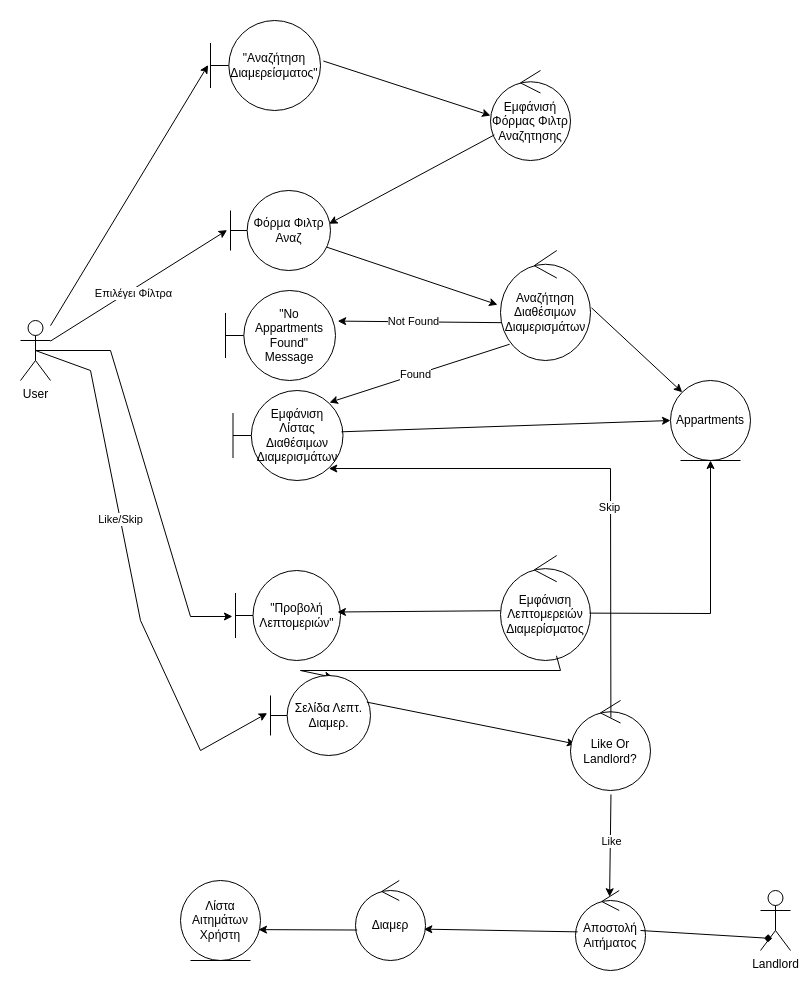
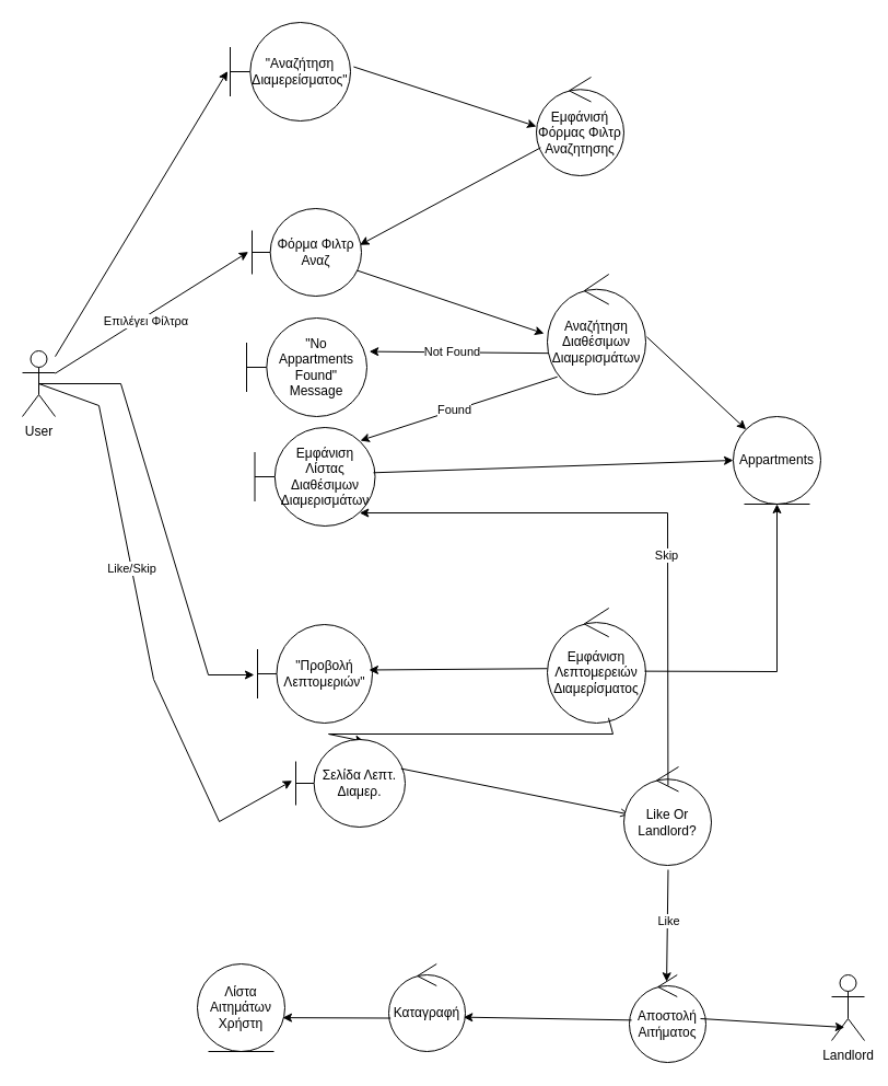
  <mxCell id="0" />
  <mxCell id="1" parent="0" />
  <mxCell id="2" value="User&lt;div&gt;&lt;br&gt;&lt;/div&gt;" style="shape=umlActor;verticalLabelPosition=bottom;verticalAlign=top;html=1;outlineConnect=0;" parent="1" vertex="1"><mxGeometry x="20" y="320" width="30" height="60" as="geometry" /></mxCell>
  <mxCell id="3" value="&quot;Aναζήτηση Διαμερείσματος&quot;" style="shape=umlBoundary;whiteSpace=wrap;html=1;" parent="1" vertex="1"><mxGeometry x="210" y="20" width="110" height="90" as="geometry" /></mxCell>
  <mxCell id="4" value="" style="endArrow=classic;html=1;rounded=0;entryX=-0.022;entryY=0.495;entryDx=0;entryDy=0;entryPerimeter=0;" parent="1" source="2" target="3" edge="1"><mxGeometry width="50" height="50" relative="1" as="geometry"><mxPoint x="150" y="170" as="sourcePoint" /><mxPoint x="200" y="120" as="targetPoint" /></mxGeometry></mxCell>
  <mxCell id="5" value="" style="endArrow=classic;html=1;rounded=0;exitX=1.026;exitY=0.45;exitDx=0;exitDy=0;exitPerimeter=0;entryX=0;entryY=0.5;entryDx=0;entryDy=0;entryPerimeter=0;" parent="1" source="3" target="6" edge="1"><mxGeometry width="50" height="50" relative="1" as="geometry"><mxPoint x="440" y="90" as="sourcePoint" /><mxPoint x="460" y="70" as="targetPoint" /></mxGeometry></mxCell>
  <mxCell id="6" value="Εμφάνισή Φόρμας Φιλτρ&lt;div&gt;Αναζητησης&lt;/div&gt;" style="ellipse;shape=umlControl;whiteSpace=wrap;html=1;" parent="1" vertex="1"><mxGeometry x="490" y="70" width="80" height="90" as="geometry" /></mxCell>
  <mxCell id="7" value="" style="endArrow=classic;html=1;rounded=0;entryX=0.986;entryY=0.415;entryDx=0;entryDy=0;entryPerimeter=0;" parent="1" source="6" target="8" edge="1"><mxGeometry width="50" height="50" relative="1" as="geometry"><mxPoint x="330" y="260" as="sourcePoint" /><mxPoint x="380" y="210" as="targetPoint" /></mxGeometry></mxCell>
  <mxCell id="8" value="Φόρμα Φιλτρ Αναζ" style="shape=umlBoundary;whiteSpace=wrap;html=1;" parent="1" vertex="1"><mxGeometry x="230" y="190" width="100" height="80" as="geometry" /></mxCell>
  <mxCell id="9" value="" style="endArrow=classic;html=1;rounded=0;entryX=-0.034;entryY=0.495;entryDx=0;entryDy=0;entryPerimeter=0;" parent="1" source="2" target="8" edge="1"><mxGeometry width="50" height="50" relative="1" as="geometry"><mxPoint x="140" y="250" as="sourcePoint" /><mxPoint x="190" y="200" as="targetPoint" /></mxGeometry></mxCell>
  <mxCell id="10" value="Επιλέγει Φίλτρα" style="edgeLabel;html=1;align=center;verticalAlign=middle;resizable=0;points=[];" vertex="1" connectable="0" parent="9"><mxGeometry x="-0.087" y="-3" relative="1" as="geometry"><mxPoint as="offset" /></mxGeometry></mxCell>
  <mxCell id="11" value="Eμφάνιση Λίστας Διαθέσιμων Διαμερισμάτων" style="shape=umlBoundary;whiteSpace=wrap;html=1;" vertex="1" parent="1"><mxGeometry x="232.5" y="390" width="110" height="90" as="geometry" /></mxCell>
  <mxCell id="12" value="Αναζήτηση Διαθέσιμων Διαμερισμάτων" style="ellipse;shape=umlControl;whiteSpace=wrap;html=1;" vertex="1" parent="1"><mxGeometry x="500" y="250" width="90" height="110" as="geometry" /></mxCell>
  <mxCell id="13" value="" style="endArrow=classic;html=1;rounded=0;exitX=0.962;exitY=0.708;exitDx=0;exitDy=0;exitPerimeter=0;entryX=-0.033;entryY=0.493;entryDx=0;entryDy=0;entryPerimeter=0;" edge="1" parent="1" source="8" target="12"><mxGeometry width="50" height="50" relative="1" as="geometry"><mxPoint x="390" y="310" as="sourcePoint" /><mxPoint x="440" y="260" as="targetPoint" /></mxGeometry></mxCell>
  <mxCell id="14" value="" style="endArrow=classic;html=1;rounded=0;entryX=0.877;entryY=0.133;entryDx=0;entryDy=0;entryPerimeter=0;exitX=0.102;exitY=0.852;exitDx=0;exitDy=0;exitPerimeter=0;" edge="1" parent="1" source="12" target="11"><mxGeometry width="50" height="50" relative="1" as="geometry"><mxPoint x="300" y="500" as="sourcePoint" /><mxPoint x="350" y="450" as="targetPoint" /></mxGeometry></mxCell>
  <mxCell id="15" value="Found" style="edgeLabel;html=1;align=center;verticalAlign=middle;resizable=0;points=[];" vertex="1" connectable="0" parent="14"><mxGeometry x="0.043" y="-1" relative="1" as="geometry"><mxPoint as="offset" /></mxGeometry></mxCell>
  <mxCell id="16" value="" style="endArrow=classic;html=1;rounded=0;exitX=0.01;exitY=0.656;exitDx=0;exitDy=0;exitPerimeter=0;entryX=1.02;entryY=0.34;entryDx=0;entryDy=0;entryPerimeter=0;" edge="1" parent="1" source="12" target="18"><mxGeometry width="50" height="50" relative="1" as="geometry"><mxPoint x="340" y="510" as="sourcePoint" /><mxPoint x="390" y="460" as="targetPoint" /></mxGeometry></mxCell>
  <mxCell id="17" value="Not Found" style="edgeLabel;html=1;align=center;verticalAlign=middle;resizable=0;points=[];" vertex="1" connectable="0" parent="16"><mxGeometry x="0.073" y="-2" relative="1" as="geometry"><mxPoint y="1" as="offset" /></mxGeometry></mxCell>
  <mxCell id="18" value="&quot;Νο Appartments Found&quot;&lt;div&gt;Message&lt;/div&gt;" style="shape=umlBoundary;whiteSpace=wrap;html=1;" vertex="1" parent="1"><mxGeometry x="225" y="290" width="110" height="90" as="geometry" /></mxCell>
  <mxCell id="19" value="&quot;Προβολή Λεπτομεριών&quot;" style="shape=umlBoundary;whiteSpace=wrap;html=1;" vertex="1" parent="1"><mxGeometry x="235" y="570" width="105" height="90" as="geometry" /></mxCell>
  <mxCell id="20" value="" style="endArrow=classic;html=1;rounded=0;exitX=0.5;exitY=0.5;exitDx=0;exitDy=0;exitPerimeter=0;entryX=-0.029;entryY=0.511;entryDx=0;entryDy=0;entryPerimeter=0;" edge="1" parent="1" source="2" target="19"><mxGeometry width="50" height="50" relative="1" as="geometry"><mxPoint x="110" y="510" as="sourcePoint" /><mxPoint x="160" y="460" as="targetPoint" /><Array as="points"><mxPoint x="110" y="350" /><mxPoint x="190" y="616" /></Array></mxGeometry></mxCell>
  <mxCell id="21" value="Εμφάνιση Λεπτομερειών Διαμερίσματος" style="ellipse;shape=umlControl;whiteSpace=wrap;html=1;" vertex="1" parent="1"><mxGeometry x="500" y="555" width="90" height="105" as="geometry" /></mxCell>
  <mxCell id="22" value="" style="endArrow=classic;html=1;rounded=0;exitX=0;exitY=0.526;exitDx=0;exitDy=0;exitPerimeter=0;entryX=0.971;entryY=0.461;entryDx=0;entryDy=0;entryPerimeter=0;" edge="1" parent="1" source="21" target="19"><mxGeometry width="50" height="50" relative="1" as="geometry"><mxPoint x="330" y="770" as="sourcePoint" /><mxPoint x="380" y="720" as="targetPoint" /></mxGeometry></mxCell>
  <mxCell id="23" value="" style="endArrow=classic;html=1;rounded=0;entryX=0.627;entryY=0.024;entryDx=0;entryDy=0;entryPerimeter=0;exitX=0.622;exitY=0.955;exitDx=0;exitDy=0;exitPerimeter=0;" edge="1" parent="1" source="21" target="24"><mxGeometry width="50" height="50" relative="1" as="geometry"><mxPoint x="560" y="670" as="sourcePoint" /><mxPoint x="290" y="690" as="targetPoint" /><Array as="points"><mxPoint x="560" y="670" /><mxPoint x="300" y="670" /></Array></mxGeometry></mxCell>
  <mxCell id="24" value="Σελίδα Λεπτ. Διαμερ." style="shape=umlBoundary;whiteSpace=wrap;html=1;" vertex="1" parent="1"><mxGeometry x="270" y="675" width="100" height="80" as="geometry" /></mxCell>
  <mxCell id="25" value="" style="endArrow=classic;html=1;rounded=0;exitX=0.5;exitY=0.5;exitDx=0;exitDy=0;exitPerimeter=0;entryX=-0.033;entryY=0.471;entryDx=0;entryDy=0;entryPerimeter=0;" edge="1" parent="1" source="2" target="24"><mxGeometry width="50" height="50" relative="1" as="geometry"><mxPoint x="70" y="400" as="sourcePoint" /><mxPoint x="170" y="690" as="targetPoint" /><Array as="points"><mxPoint x="90" y="370" /><mxPoint x="140" y="620" /><mxPoint x="200" y="750" /></Array></mxGeometry></mxCell>
  <mxCell id="26" value="Like/Skip" style="edgeLabel;html=1;align=center;verticalAlign=middle;resizable=0;points=[];" vertex="1" connectable="0" parent="25"><mxGeometry x="-0.214" relative="1" as="geometry"><mxPoint as="offset" /></mxGeometry></mxCell>
- <mxCell id="27" value="" style="endArrow=classic;html=1;rounded=0;exitX=0.963;exitY=0.333;exitDx=0;exitDy=0;exitPerimeter=0;entryX=0.062;entryY=0.483;entryDx=0;entryDy=0;entryPerimeter=0;" edge="1" parent="1" source="24" target="28"><mxGeometry width="50" height="50" relative="1" as="geometry"><mxPoint x="430" y="780" as="sourcePoint" /><mxPoint x="520" y="740" as="targetPoint" /></mxGeometry></mxCell>
+ <mxCell id="27" value="" style="endArrow=open;html=1;rounded=0;exitX=0.963;exitY=0.333;exitDx=0;exitDy=0;exitPerimeter=0;entryX=0.062;entryY=0.483;entryDx=0;entryDy=0;entryPerimeter=0;" edge="1" parent="1" source="24" target="28"><mxGeometry width="50" height="50" relative="1" as="geometry"><mxPoint x="430" y="780" as="sourcePoint" /><mxPoint x="520" y="740" as="targetPoint" /></mxGeometry></mxCell>
  <mxCell id="28" value="Like Or Landlord?" style="ellipse;shape=umlControl;whiteSpace=wrap;html=1;" vertex="1" parent="1"><mxGeometry x="570" y="700" width="80" height="90" as="geometry" /></mxCell>
  <mxCell id="29" value="" style="endArrow=classic;html=1;rounded=0;exitX=0.505;exitY=0.19;exitDx=0;exitDy=0;exitPerimeter=0;entryX=0.871;entryY=0.867;entryDx=0;entryDy=0;entryPerimeter=0;" edge="1" parent="1" source="28" target="11"><mxGeometry width="50" height="50" relative="1" as="geometry"><mxPoint x="630" y="530" as="sourcePoint" /><mxPoint x="343" y="425" as="targetPoint" /><Array as="points"><mxPoint x="610" y="468" /></Array></mxGeometry></mxCell>
  <mxCell id="30" value="Skip" style="edgeLabel;html=1;align=center;verticalAlign=middle;resizable=0;points=[];" vertex="1" connectable="0" parent="29"><mxGeometry x="-0.205" y="2" relative="1" as="geometry"><mxPoint as="offset" /></mxGeometry></mxCell>
  <mxCell id="31" value="" style="endArrow=classic;html=1;rounded=0;exitX=0.506;exitY=1.044;exitDx=0;exitDy=0;exitPerimeter=0;entryX=0.487;entryY=0.078;entryDx=0;entryDy=0;entryPerimeter=0;" edge="1" parent="1" source="28" target="33"><mxGeometry width="50" height="50" relative="1" as="geometry"><mxPoint x="640" y="930" as="sourcePoint" /><mxPoint x="610" y="890" as="targetPoint" /></mxGeometry></mxCell>
  <mxCell id="32" value="Like" style="edgeLabel;html=1;align=center;verticalAlign=middle;resizable=0;points=[];" vertex="1" connectable="0" parent="31"><mxGeometry x="-0.074" y="1" relative="1" as="geometry"><mxPoint as="offset" /></mxGeometry></mxCell>
  <mxCell id="33" value="Αποστολή Αιτήματος" style="ellipse;shape=umlControl;whiteSpace=wrap;html=1;" vertex="1" parent="1"><mxGeometry x="575" y="890" width="70" height="80" as="geometry" /></mxCell>
  <mxCell id="34" value="Landlord" style="shape=umlActor;verticalLabelPosition=bottom;verticalAlign=top;html=1;outlineConnect=0;" vertex="1" parent="1"><mxGeometry x="760" y="890" width="30" height="60" as="geometry" /></mxCell>
- <mxCell id="35" value="" style="endArrow=diamond;html=1;rounded=0;exitX=0.929;exitY=0.5;exitDx=0;exitDy=0;exitPerimeter=0;entryX=0.393;entryY=0.8;entryDx=0;entryDy=0;entryPerimeter=0;" edge="1" parent="1" source="33" target="34"><mxGeometry width="50" height="50" relative="1" as="geometry"><mxPoint x="680" y="970" as="sourcePoint" /><mxPoint x="730" y="920" as="targetPoint" /></mxGeometry></mxCell>
+ <mxCell id="35" value="" style="endArrow=classic;html=1;rounded=0;exitX=0.929;exitY=0.5;exitDx=0;exitDy=0;exitPerimeter=0;entryX=0.393;entryY=0.8;entryDx=0;entryDy=0;entryPerimeter=0;" edge="1" parent="1" source="33" target="34"><mxGeometry width="50" height="50" relative="1" as="geometry"><mxPoint x="680" y="970" as="sourcePoint" /><mxPoint x="730" y="920" as="targetPoint" /></mxGeometry></mxCell>
  <mxCell id="36" value="" style="endArrow=classic;html=1;rounded=0;exitX=0.03;exitY=0.517;exitDx=0;exitDy=0;exitPerimeter=0;entryX=0.976;entryY=0.608;entryDx=0;entryDy=0;entryPerimeter=0;" edge="1" parent="1" source="33" target="37"><mxGeometry width="50" height="50" relative="1" as="geometry"><mxPoint x="400" y="870" as="sourcePoint" /><mxPoint x="440" y="930" as="targetPoint" /></mxGeometry></mxCell>
- <mxCell id="37" value="Διαμερ" style="ellipse;shape=umlControl;whiteSpace=wrap;html=1;" vertex="1" parent="1"><mxGeometry x="355" y="880" width="70" height="80" as="geometry" /></mxCell>
+ <mxCell id="37" value="Καταγραφή" style="ellipse;shape=umlControl;whiteSpace=wrap;html=1;" vertex="1" parent="1"><mxGeometry x="355" y="880" width="70" height="80" as="geometry" /></mxCell>
  <mxCell id="38" value="Λίστα Αιτημάτων Χρήστη" style="ellipse;shape=umlEntity;whiteSpace=wrap;html=1;" vertex="1" parent="1"><mxGeometry x="180" y="880" width="80" height="80" as="geometry" /></mxCell>
  <mxCell id="39" value="" style="endArrow=classic;html=1;rounded=0;exitX=0.024;exitY=0.619;exitDx=0;exitDy=0;exitPerimeter=0;entryX=0.975;entryY=0.614;entryDx=0;entryDy=0;entryPerimeter=0;" edge="1" parent="1" source="37" target="38"><mxGeometry width="50" height="50" relative="1" as="geometry"><mxPoint x="210" y="860" as="sourcePoint" /><mxPoint x="260" y="810" as="targetPoint" /></mxGeometry></mxCell>
  <mxCell id="40" value="Appartments" style="ellipse;shape=umlEntity;whiteSpace=wrap;html=1;" vertex="1" parent="1"><mxGeometry x="670" y="380" width="80" height="80" as="geometry" /></mxCell>
  <mxCell id="41" value="" style="endArrow=classic;html=1;rounded=0;exitX=1.011;exitY=0.521;exitDx=0;exitDy=0;exitPerimeter=0;entryX=0;entryY=0;entryDx=0;entryDy=0;" edge="1" parent="1" source="12" target="40"><mxGeometry width="50" height="50" relative="1" as="geometry"><mxPoint x="650" y="350" as="sourcePoint" /><mxPoint x="700" y="300" as="targetPoint" /></mxGeometry></mxCell>
  <mxCell id="42" value="" style="endArrow=classic;html=1;rounded=0;entryX=0;entryY=0.5;entryDx=0;entryDy=0;exitX=0.986;exitY=0.459;exitDx=0;exitDy=0;exitPerimeter=0;" edge="1" parent="1" source="11" target="40"><mxGeometry width="50" height="50" relative="1" as="geometry"><mxPoint x="583.65" y="436.65" as="sourcePoint" /><mxPoint x="410" y="433.36" as="targetPoint" /></mxGeometry></mxCell>
  <mxCell id="43" value="" style="endArrow=classic;html=1;rounded=0;exitX=0.989;exitY=0.549;exitDx=0;exitDy=0;exitPerimeter=0;entryX=0.5;entryY=1;entryDx=0;entryDy=0;" edge="1" parent="1" source="21" target="40"><mxGeometry width="50" height="50" relative="1" as="geometry"><mxPoint x="700" y="600" as="sourcePoint" /><mxPoint x="750" y="550" as="targetPoint" /><Array as="points"><mxPoint x="710" y="613" /></Array></mxGeometry></mxCell>
